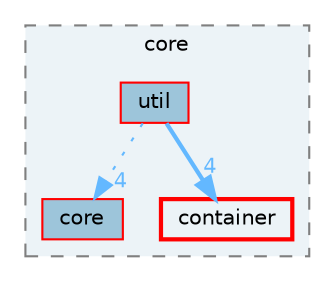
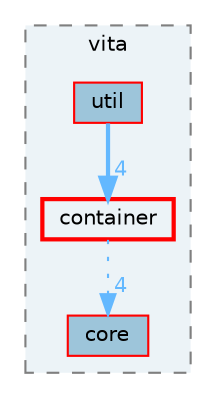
  digraph {
    compound=true
    node [color=red fillcolor="#9dc5da" fontname=Helvetica fontsize=10 shape=box style=filled]
    edge [color=steelblue1 fontcolor=steelblue1 fontname=Helvetica fontsize=10 headlabel=4 labeldistance=1.5 labelfontname=Helvetica labelfontsize=10]
    n1 [height=0.2 label=core width=0.4]
    n2 [height=0.2 label=util width=0.4]
    n3 [fillcolor="#ecf3f7" height=0.2 label=container style="filled,bold" width=0.4]
    subgraph cluster_1 {
      bgcolor="#ecf3f7"
      fontname=Helvetica
      fontsize=10
-     label=core
+     label=vita
      pencolor=grey50
      style="filled,dashed"
      n1
      n2
      n3
    }
    n2 -> n3 [style=bold]
-   n2 -> n1 [style=dotted]
+   n3 -> n1 [style=dotted]
  }
